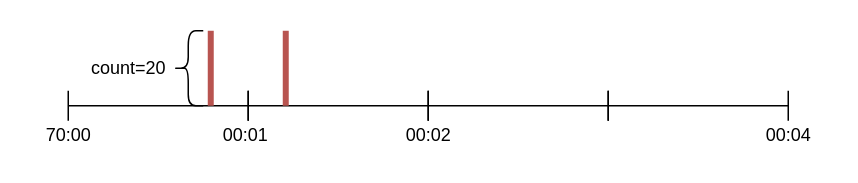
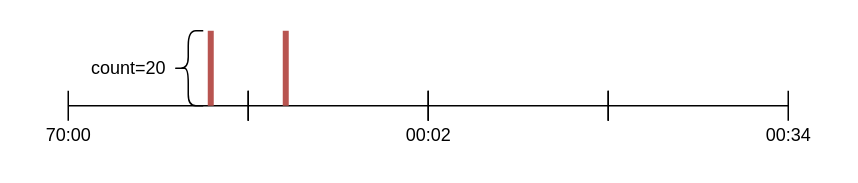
  <mxCell id="0" />
  <mxCell id="1" parent="0" />
  <mxCell id="2" value="" style="shape=crossbar;whiteSpace=wrap;html=1;rounded=1;" vertex="1" parent="1"><mxGeometry x="45" y="60" width="120" height="20" as="geometry" /></mxCell>
  <mxCell id="3" value="" style="shape=crossbar;whiteSpace=wrap;html=1;rounded=1;" vertex="1" parent="1"><mxGeometry x="165" y="60" width="120" height="20" as="geometry" /></mxCell>
  <mxCell id="4" value="" style="shape=crossbar;whiteSpace=wrap;html=1;rounded=1;" vertex="1" parent="1"><mxGeometry x="285" y="60" width="120" height="20" as="geometry" /></mxCell>
  <mxCell id="5" value="" style="shape=crossbar;whiteSpace=wrap;html=1;rounded=1;" vertex="1" parent="1"><mxGeometry x="405" y="60" width="120" height="20" as="geometry" /></mxCell>
  <mxCell id="6" value="70:00" style="text;html=1;align=center;verticalAlign=middle;resizable=0;points=[];autosize=1;" vertex="1" parent="1"><mxGeometry x="20" y="80" width="50" height="20" as="geometry" /></mxCell>
- <mxCell id="7" value="00:01" style="text;html=1;align=center;verticalAlign=middle;resizable=0;points=[];autosize=1;" vertex="1" parent="1"><mxGeometry x="138" y="80" width="50" height="20" as="geometry" /></mxCell>
  <mxCell id="8" value="00:02" style="text;html=1;align=center;verticalAlign=middle;resizable=0;points=[];autosize=1;" vertex="1" parent="1"><mxGeometry x="260" y="80" width="50" height="20" as="geometry" /></mxCell>
- <mxCell id="9" value="00:04" style="text;html=1;align=center;verticalAlign=middle;resizable=0;points=[];autosize=1;" vertex="1" parent="1"><mxGeometry x="500" y="80" width="50" height="20" as="geometry" /></mxCell>
+ <mxCell id="9" value="00:34" style="text;html=1;align=center;verticalAlign=middle;resizable=0;points=[];autosize=1;" vertex="1" parent="1"><mxGeometry x="500" y="80" width="50" height="20" as="geometry" /></mxCell>
  <mxCell id="10" value="" style="line;strokeWidth=4;direction=south;html=1;perimeter=backbonePerimeter;points=[];outlineConnect=0;fillColor=#f8cecc;strokeColor=#b85450;" vertex="1" parent="1"><mxGeometry x="135" y="20" width="10" height="50" as="geometry" /></mxCell>
  <mxCell id="11" value="count=20" style="text;html=1;align=center;verticalAlign=middle;resizable=0;points=[];autosize=1;" vertex="1" parent="1"><mxGeometry x="50" y="35" width="70" height="20" as="geometry" /></mxCell>
  <mxCell id="12" value="" style="line;strokeWidth=4;direction=south;html=1;perimeter=backbonePerimeter;points=[];outlineConnect=0;fillColor=#f8cecc;strokeColor=#b85450;" vertex="1" parent="1"><mxGeometry x="185" y="20" width="10" height="50" as="geometry" /></mxCell>
  <mxCell id="13" value="" style="shape=curlyBracket;whiteSpace=wrap;html=1;rounded=1;" vertex="1" parent="1"><mxGeometry x="115" y="20" width="20" height="50" as="geometry" /></mxCell>
